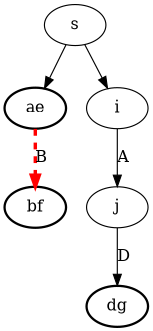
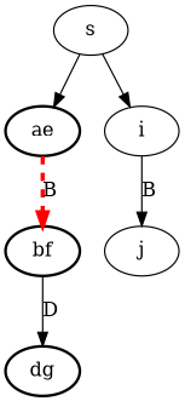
  digraph {
    ae [style=bold]
    bf [style=bold]
    dg [style=bold]
    s
    i
    j
    ae -> bf [color=red label=B style="setlinewidth(3),dashed"]
-   j -> dg [label=D]
+   bf -> dg [label=D]
    s -> ae
    s -> i
-   i -> j [label=A]
+   i -> j [label=B]
  }
